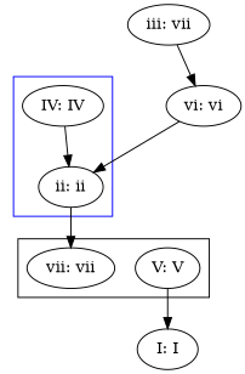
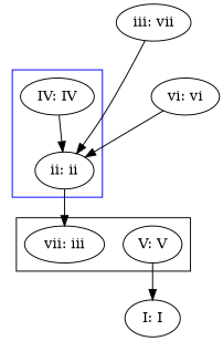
  digraph {
    compound=true
    forcelabels=true
    n1 [label="IV: IV"]
    n2 [label="ii: ii"]
    n3 [label="V: V"]
-   n4 [label="vii: vii"]
+   n4 [label="vii: iii"]
    n5 [label="I: I"]
    n6 [label="iii: vii"]
    n7 [label="vi: vi"]
    subgraph cluster_1 {
      color=blue
      n1
      n2
    }
    subgraph cluster_2 {
      n3
      n4
    }
    n1 -> n2
    n2 -> n4
    n3 -> n5
-   n6 -> n7
+   n6 -> n2
    n7 -> n2
  }
